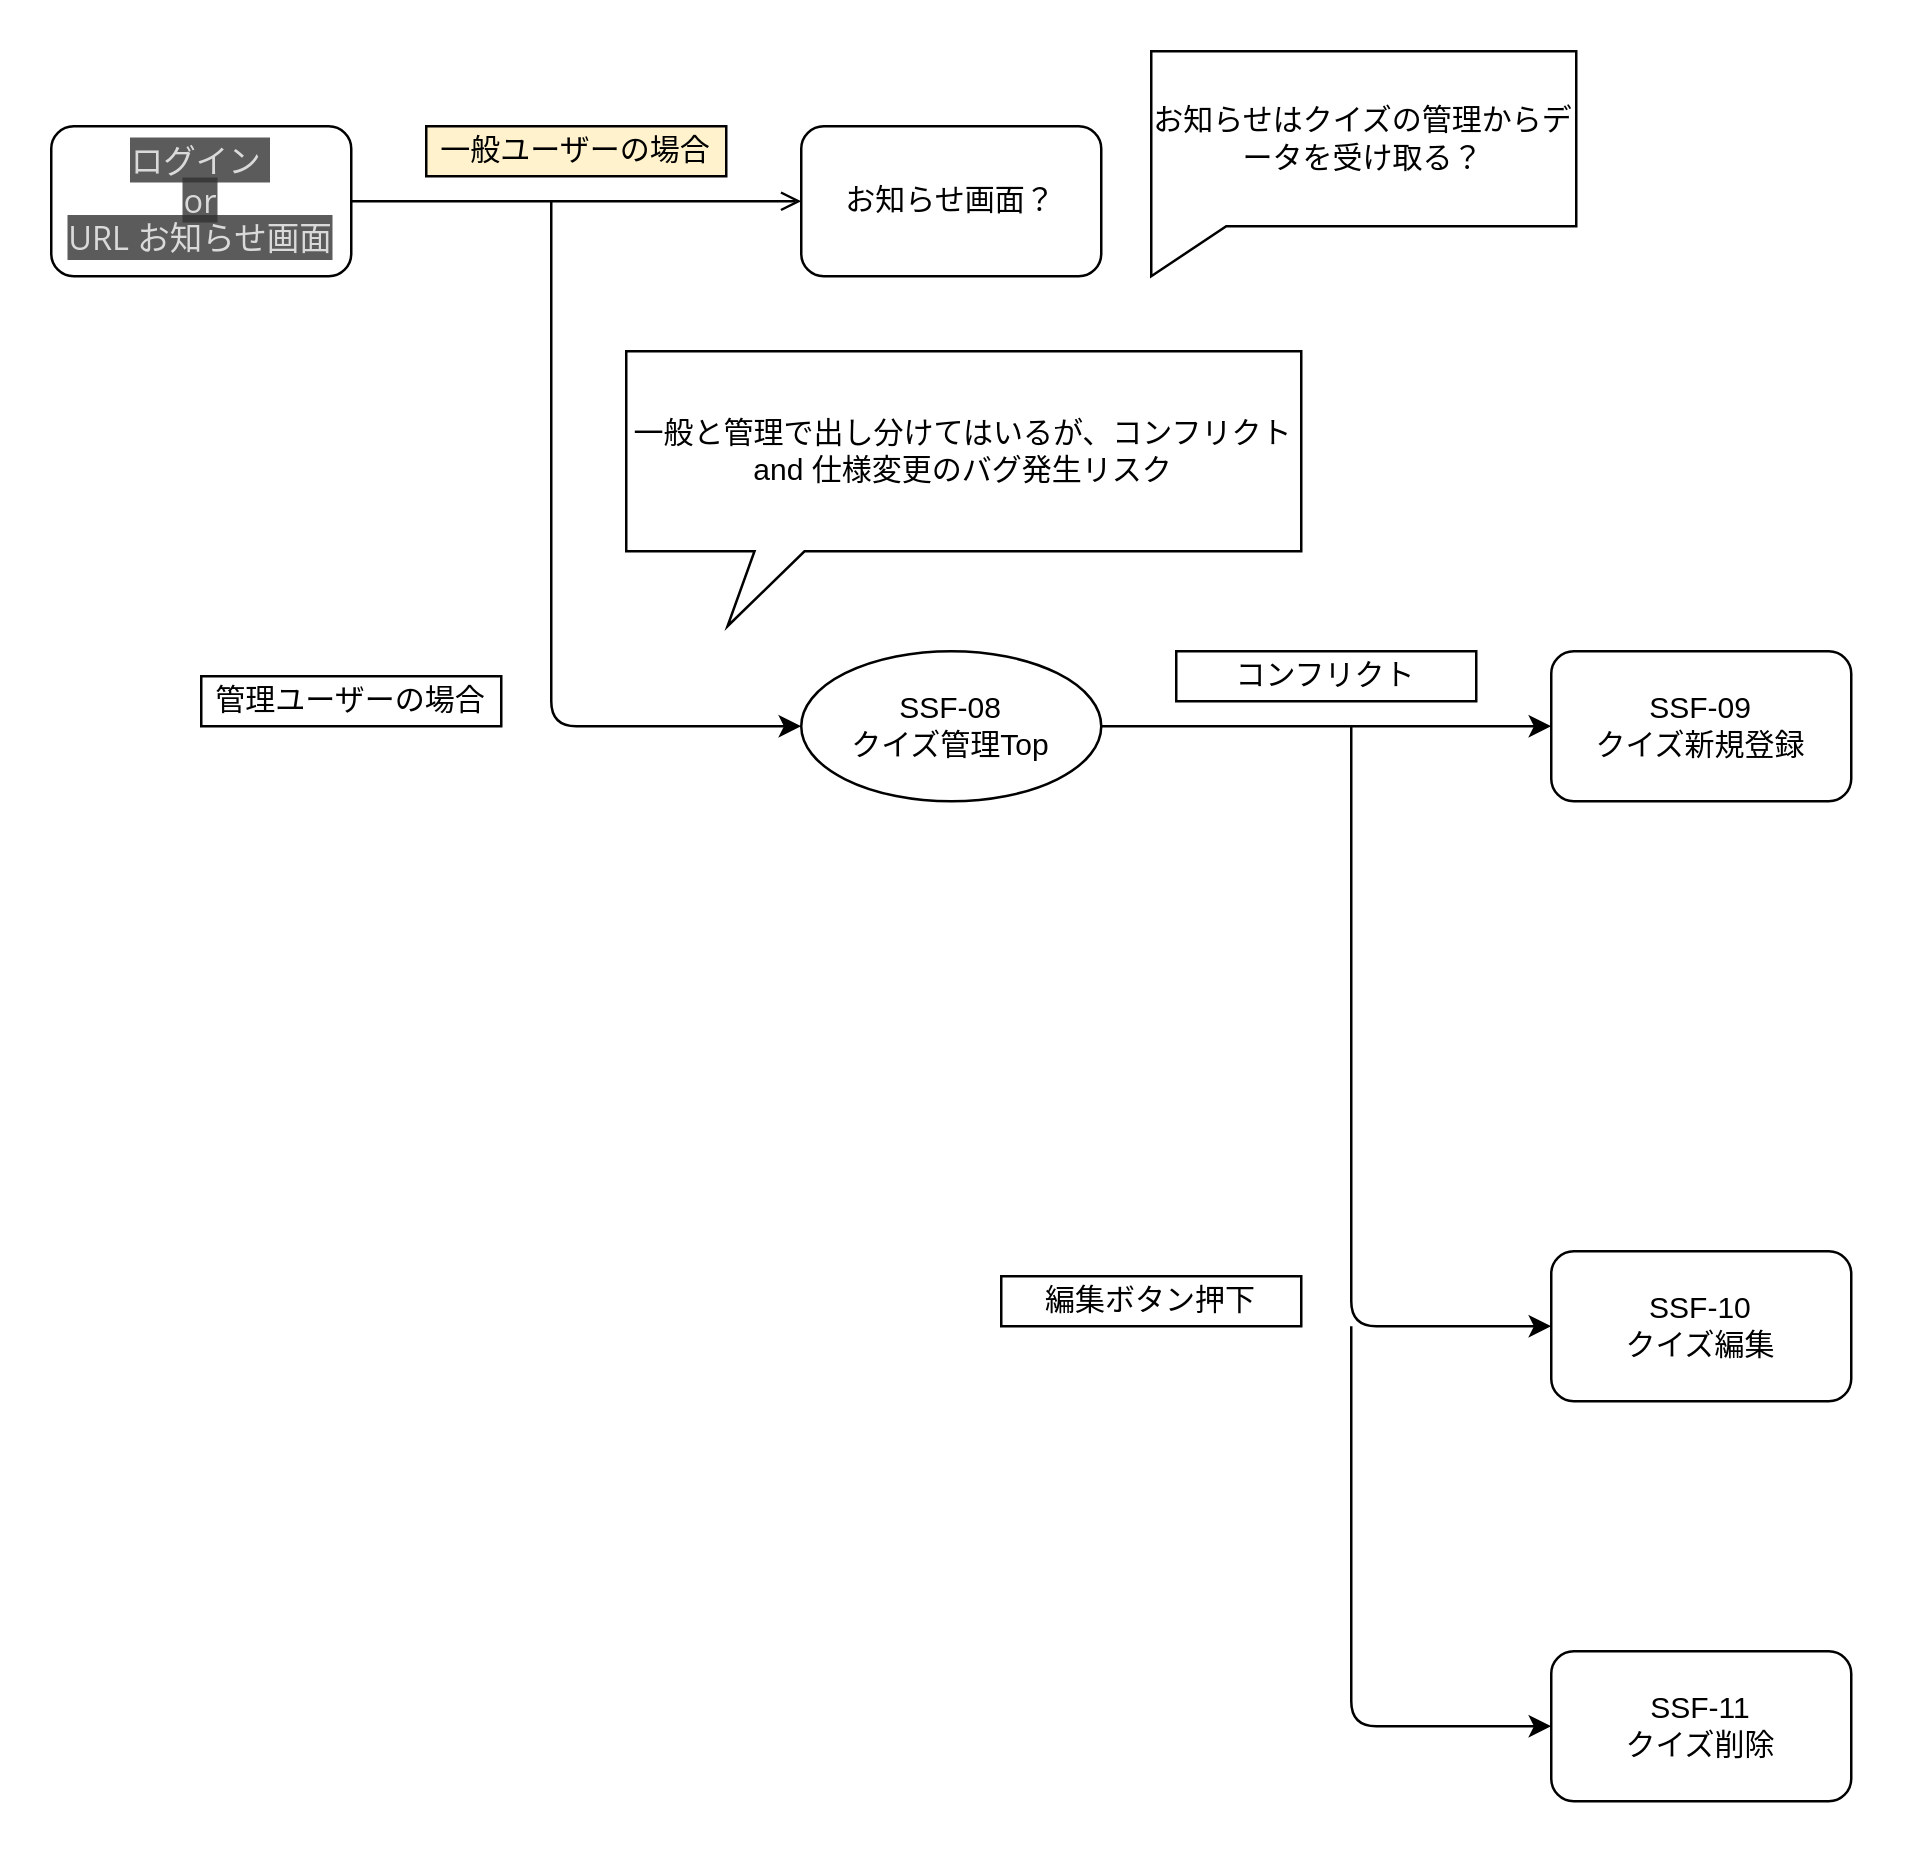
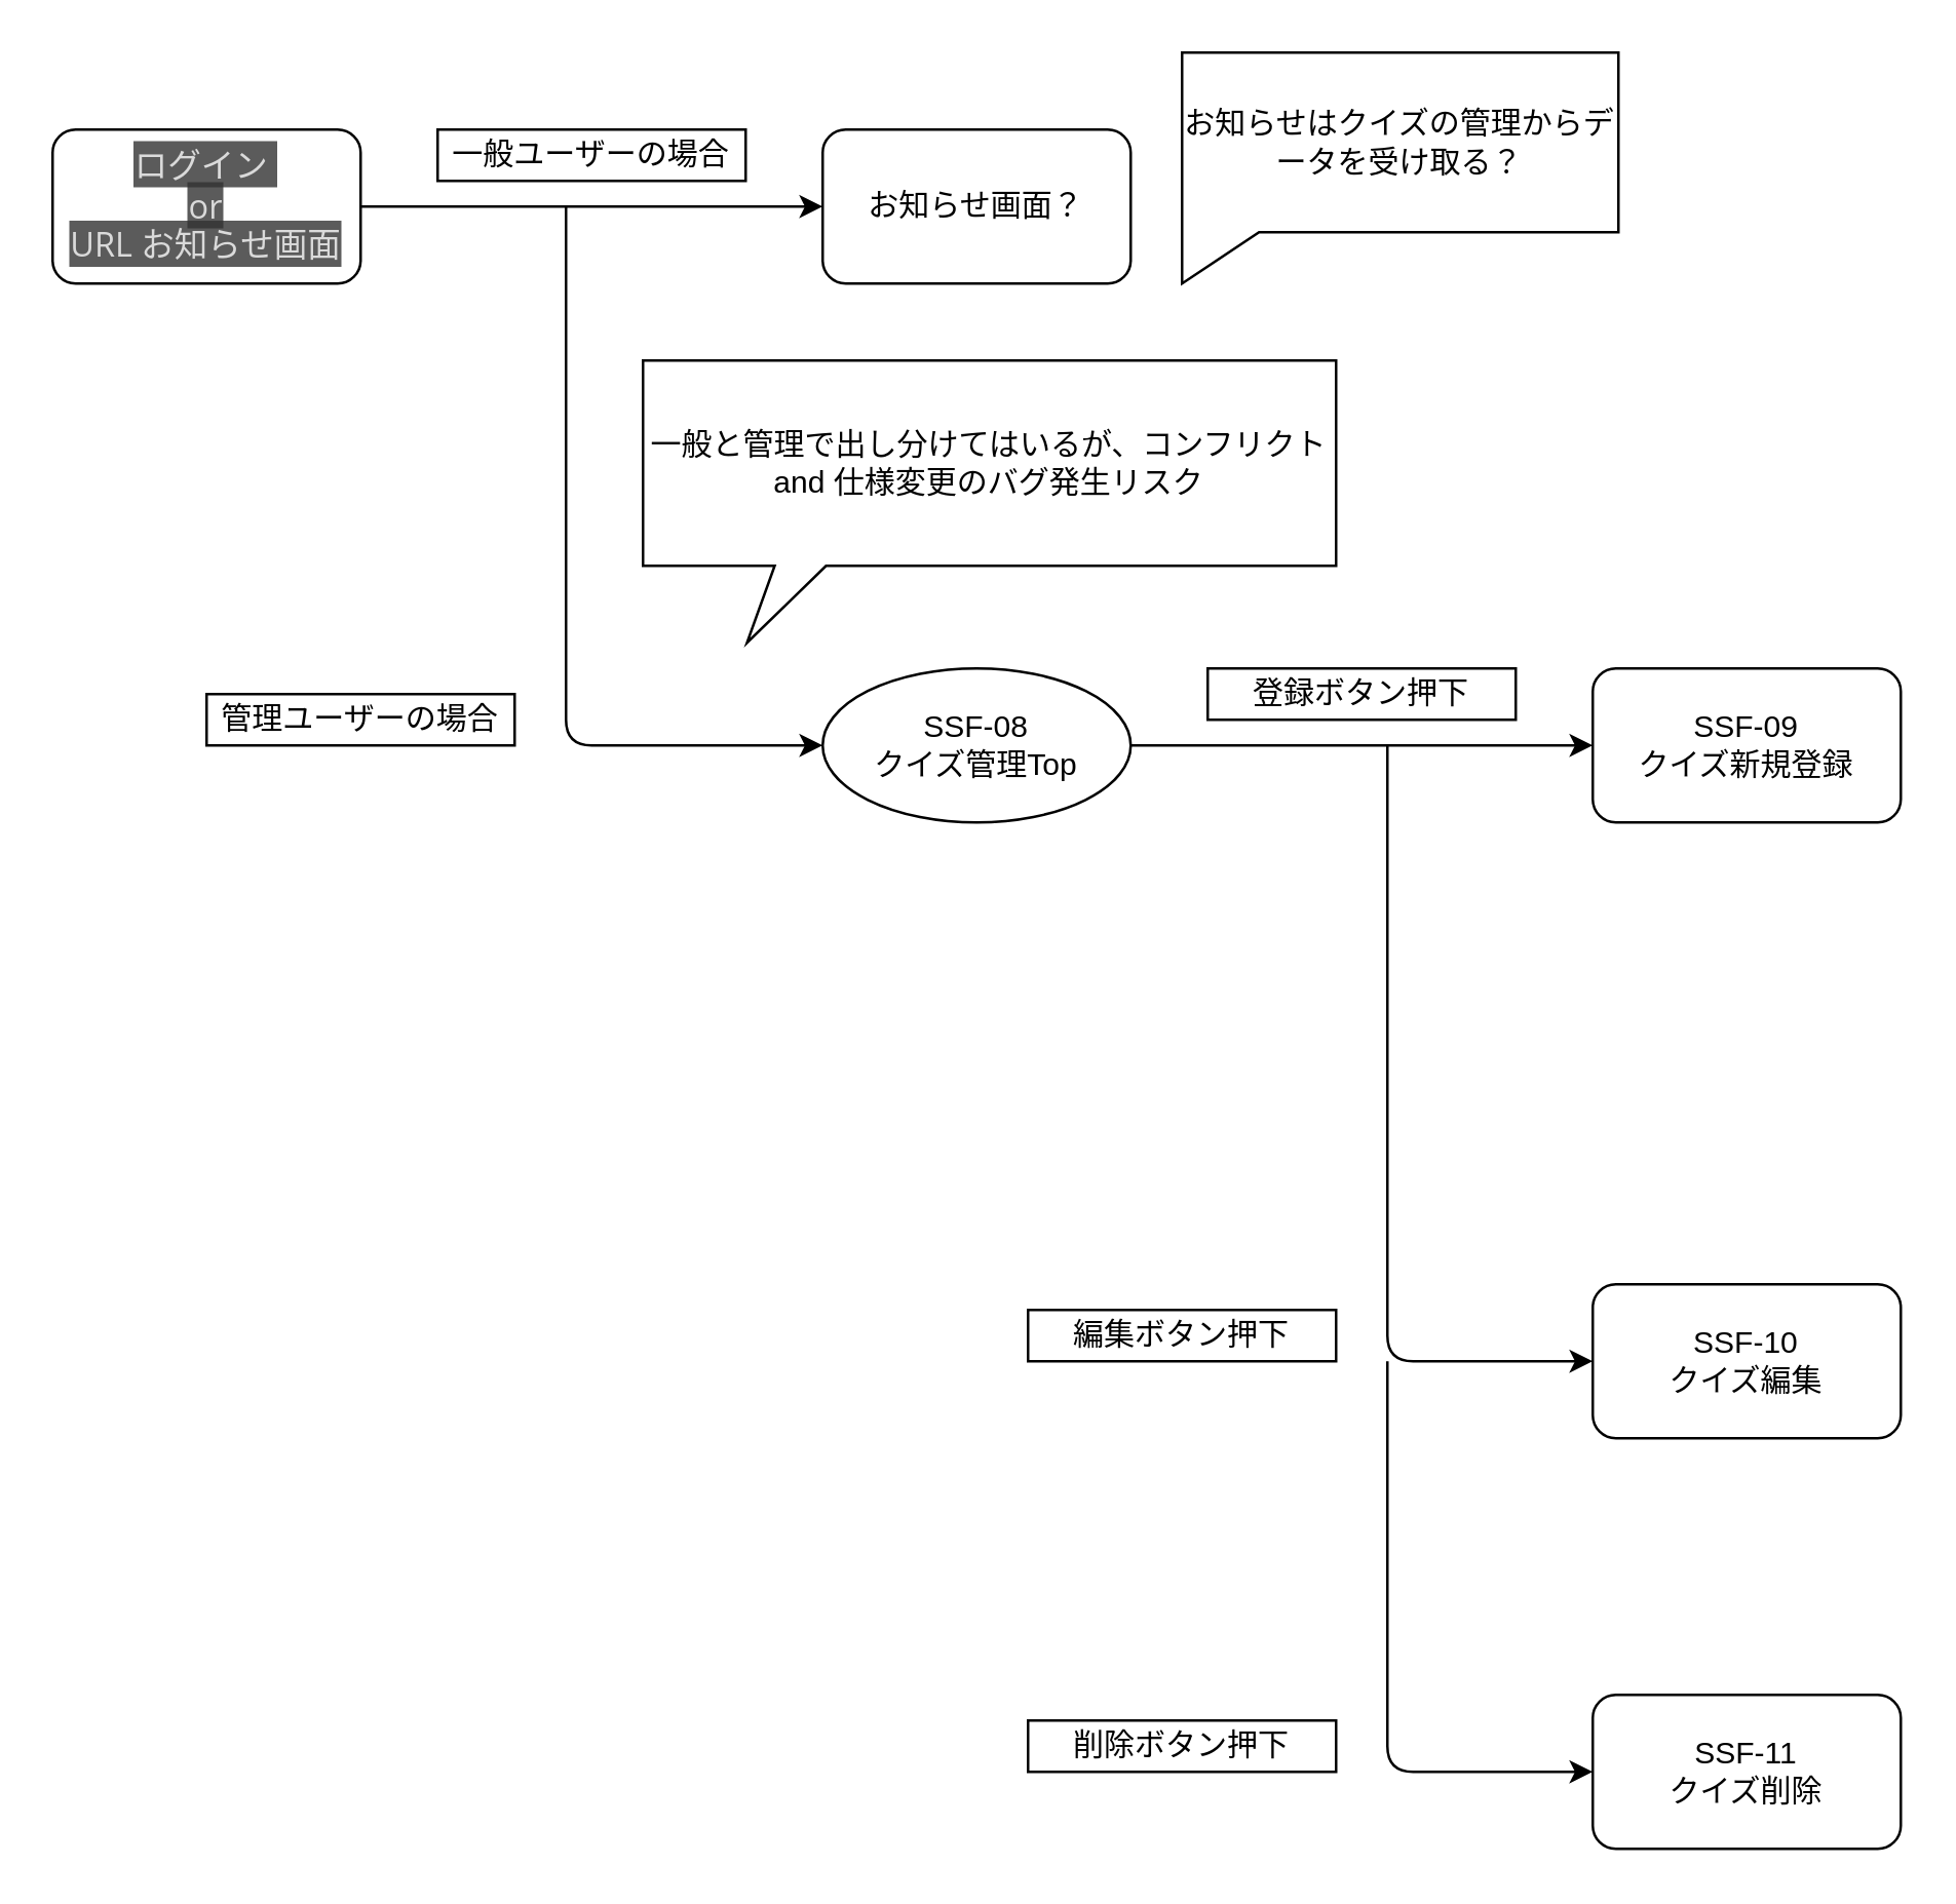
  <mxCell id="0" />
  <mxCell id="1" parent="0" />
  <mxCell id="2" value="&lt;span style=&quot;color: rgb(218, 218, 218); font-family: &amp;quot;Open Sans&amp;quot;, &amp;quot;Hiragino Sans&amp;quot;, ヒラギノ角ゴシック, &amp;quot;Hiragino Kaku Gothic ProN&amp;quot;, &amp;quot;ヒラギノ角ゴ ProN W3&amp;quot;, &amp;quot;Helvetica Neue&amp;quot;, Helvetica, Arial, sans-serif; font-size: 13px; text-align: start; background-color: rgba(51, 51, 51, 0.8);&quot;&gt;ログイン&amp;nbsp;&lt;br&gt;or&lt;br&gt;URL お知らせ画面&lt;br&gt;&lt;/span&gt;" style="rounded=1;whiteSpace=wrap;html=1;" vertex="1" parent="1"><mxGeometry x="20" y="50" width="120" height="60" as="geometry" /></mxCell>
- <mxCell id="3" value="" style="endArrow=open;html=1;exitX=1;exitY=0.5;exitDx=0;exitDy=0;" edge="1" parent="1" source="2" target="4"><mxGeometry width="50" height="50" relative="1" as="geometry"><mxPoint x="370" y="460" as="sourcePoint" /><mxPoint x="380" y="90" as="targetPoint" /></mxGeometry></mxCell>
+ <mxCell id="3" value="" style="endArrow=classic;html=1;exitX=1;exitY=0.5;exitDx=0;exitDy=0;" edge="1" parent="1" source="2" target="4"><mxGeometry width="50" height="50" relative="1" as="geometry"><mxPoint x="370" y="460" as="sourcePoint" /><mxPoint x="380" y="90" as="targetPoint" /></mxGeometry></mxCell>
  <mxCell id="4" value="お知らせ画面？" style="rounded=1;whiteSpace=wrap;html=1;" vertex="1" parent="1"><mxGeometry x="320" y="50" width="120" height="60" as="geometry" /></mxCell>
- <mxCell id="5" value="一般ユーザーの場合" style="rounded=0;whiteSpace=wrap;html=1;fillColor=#fff2cc;" vertex="1" parent="1"><mxGeometry x="170" y="50" width="120" height="20" as="geometry" /></mxCell>
+ <mxCell id="5" value="一般ユーザーの場合" style="rounded=0;whiteSpace=wrap;html=1;" vertex="1" parent="1"><mxGeometry x="170" y="50" width="120" height="20" as="geometry" /></mxCell>
  <mxCell id="6" value="" style="endArrow=classic;html=1;" edge="1" parent="1" target="7"><mxGeometry width="50" height="50" relative="1" as="geometry"><mxPoint x="220" y="80" as="sourcePoint" /><mxPoint x="320" y="290" as="targetPoint" /><Array as="points"><mxPoint x="220" y="290" /></Array></mxGeometry></mxCell>
  <mxCell id="7" value="SSF-08&lt;br&gt;クイズ管理Top" style="ellipse;whiteSpace=wrap;html=1;" vertex="1" parent="1"><mxGeometry x="320" y="260" width="120" height="60" as="geometry" /></mxCell>
  <mxCell id="8" value="管理ユーザーの場合" style="rounded=0;whiteSpace=wrap;html=1;" vertex="1" parent="1"><mxGeometry x="80" y="270" width="120" height="20" as="geometry" /></mxCell>
  <mxCell id="9" value="" style="endArrow=classic;html=1;exitX=1;exitY=0.5;exitDx=0;exitDy=0;entryX=0;entryY=0.5;entryDx=0;entryDy=0;" edge="1" parent="1" source="7" target="10"><mxGeometry width="50" height="50" relative="1" as="geometry"><mxPoint x="370" y="450" as="sourcePoint" /><mxPoint x="580" y="290" as="targetPoint" /></mxGeometry></mxCell>
  <mxCell id="10" value="SSF-09&lt;br&gt;クイズ新規登録" style="rounded=1;whiteSpace=wrap;html=1;" vertex="1" parent="1"><mxGeometry x="620" y="260" width="120" height="60" as="geometry" /></mxCell>
- <mxCell id="11" value="コンフリクト" style="rounded=0;whiteSpace=wrap;html=1;" vertex="1" parent="1"><mxGeometry x="470" y="260" width="120" height="20" as="geometry" /></mxCell>
+ <mxCell id="11" value="登録ボタン押下" style="rounded=0;whiteSpace=wrap;html=1;" vertex="1" parent="1"><mxGeometry x="470" y="260" width="120" height="20" as="geometry" /></mxCell>
  <mxCell id="12" value="" style="endArrow=classic;html=1;" edge="1" parent="1"><mxGeometry width="50" height="50" relative="1" as="geometry"><mxPoint x="540" y="290" as="sourcePoint" /><mxPoint x="620" y="530" as="targetPoint" /><Array as="points"><mxPoint x="540" y="530" /></Array></mxGeometry></mxCell>
  <mxCell id="13" value="SSF-10&lt;br&gt;クイズ編集" style="rounded=1;whiteSpace=wrap;html=1;" vertex="1" parent="1"><mxGeometry x="620" y="500" width="120" height="60" as="geometry" /></mxCell>
  <mxCell id="14" value="編集ボタン押下" style="rounded=0;whiteSpace=wrap;html=1;" vertex="1" parent="1"><mxGeometry x="400" y="510" width="120" height="20" as="geometry" /></mxCell>
  <mxCell id="15" value="" style="endArrow=classic;html=1;" edge="1" parent="1"><mxGeometry width="50" height="50" relative="1" as="geometry"><mxPoint x="540" y="530" as="sourcePoint" /><mxPoint x="620" y="690" as="targetPoint" /><Array as="points"><mxPoint x="540" y="690" /></Array></mxGeometry></mxCell>
  <mxCell id="16" value="SSF-11&lt;br&gt;クイズ削除" style="rounded=1;whiteSpace=wrap;html=1;" vertex="1" parent="1"><mxGeometry x="620" y="660" width="120" height="60" as="geometry" /></mxCell>
+ <mxCell id="17" value="削除ボタン押下" style="rounded=0;whiteSpace=wrap;html=1;" vertex="1" parent="1"><mxGeometry x="400" y="670" width="120" height="20" as="geometry" /></mxCell>
  <mxCell id="18" value="一般と管理で出し分けてはいるが、コンフリクト and 仕様変更のバグ発生リスク" style="shape=callout;whiteSpace=wrap;html=1;perimeter=calloutPerimeter;position2=0.15;size=30;position=0.19;" vertex="1" parent="1"><mxGeometry x="250" y="140" width="270" height="110" as="geometry" /></mxCell>
  <mxCell id="19" value="お知らせはクイズの管理からデータを受け取る？" style="shape=callout;whiteSpace=wrap;html=1;perimeter=calloutPerimeter;size=20;position=0;position2=0;base=30;" vertex="1" parent="1"><mxGeometry x="460" y="20" width="170" height="90" as="geometry" /></mxCell>
